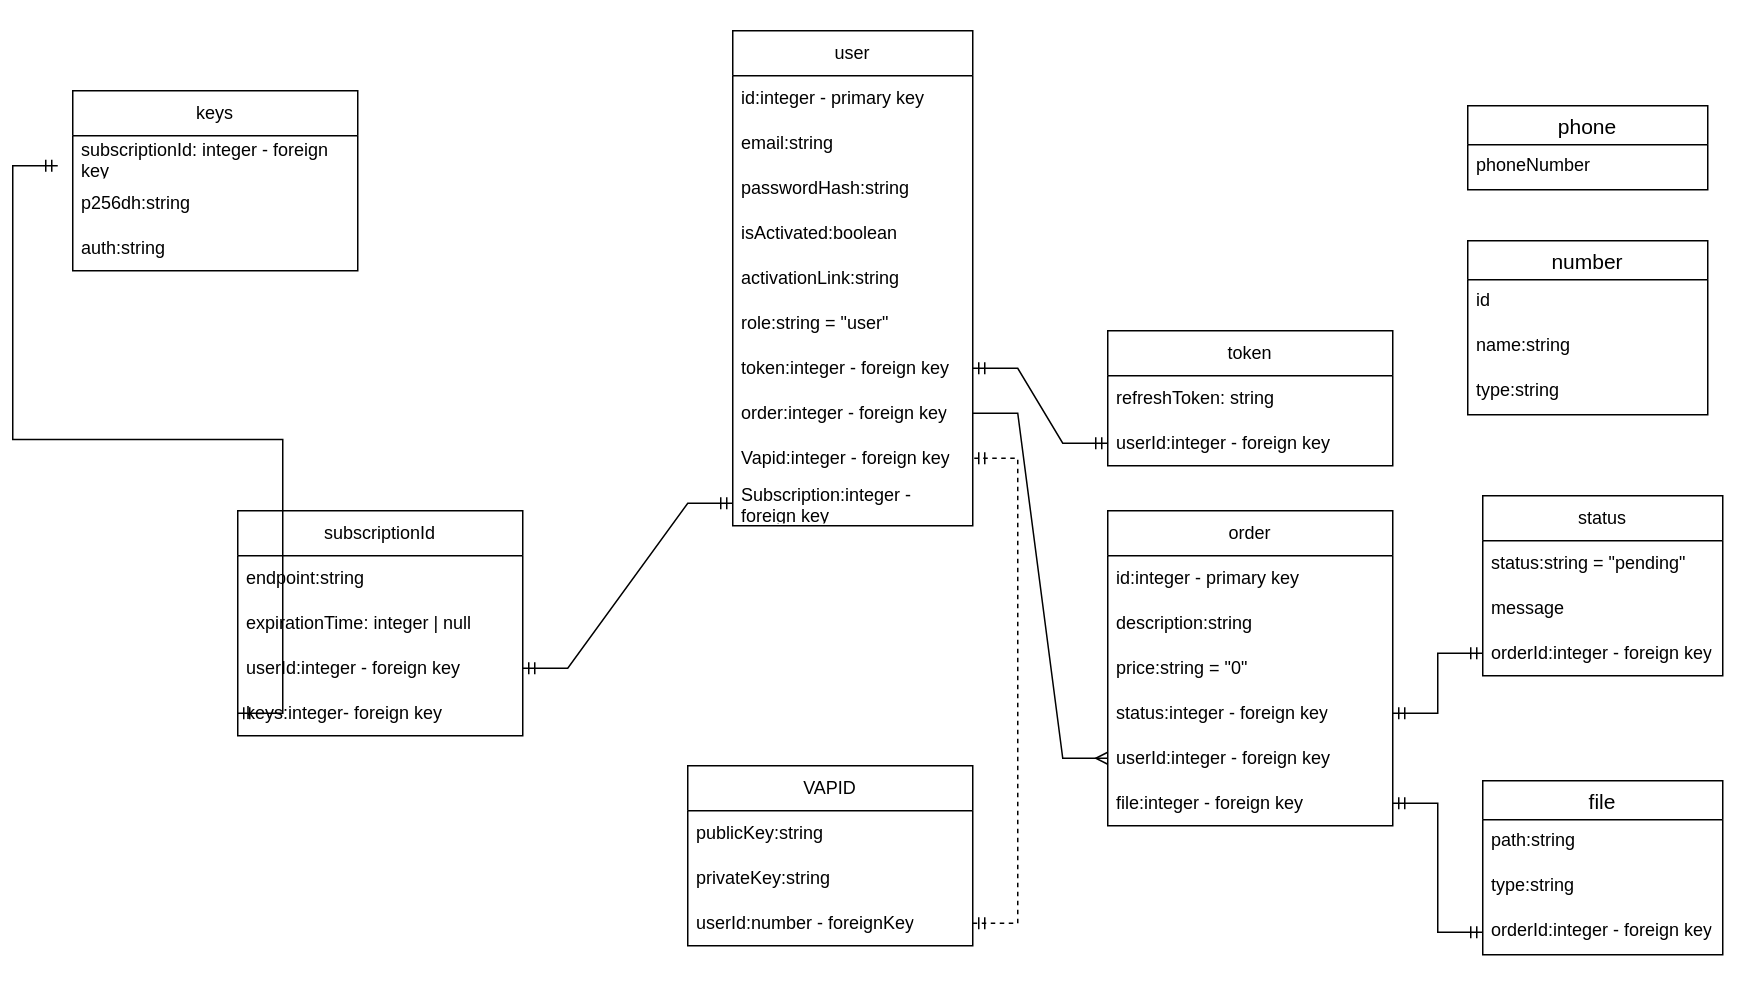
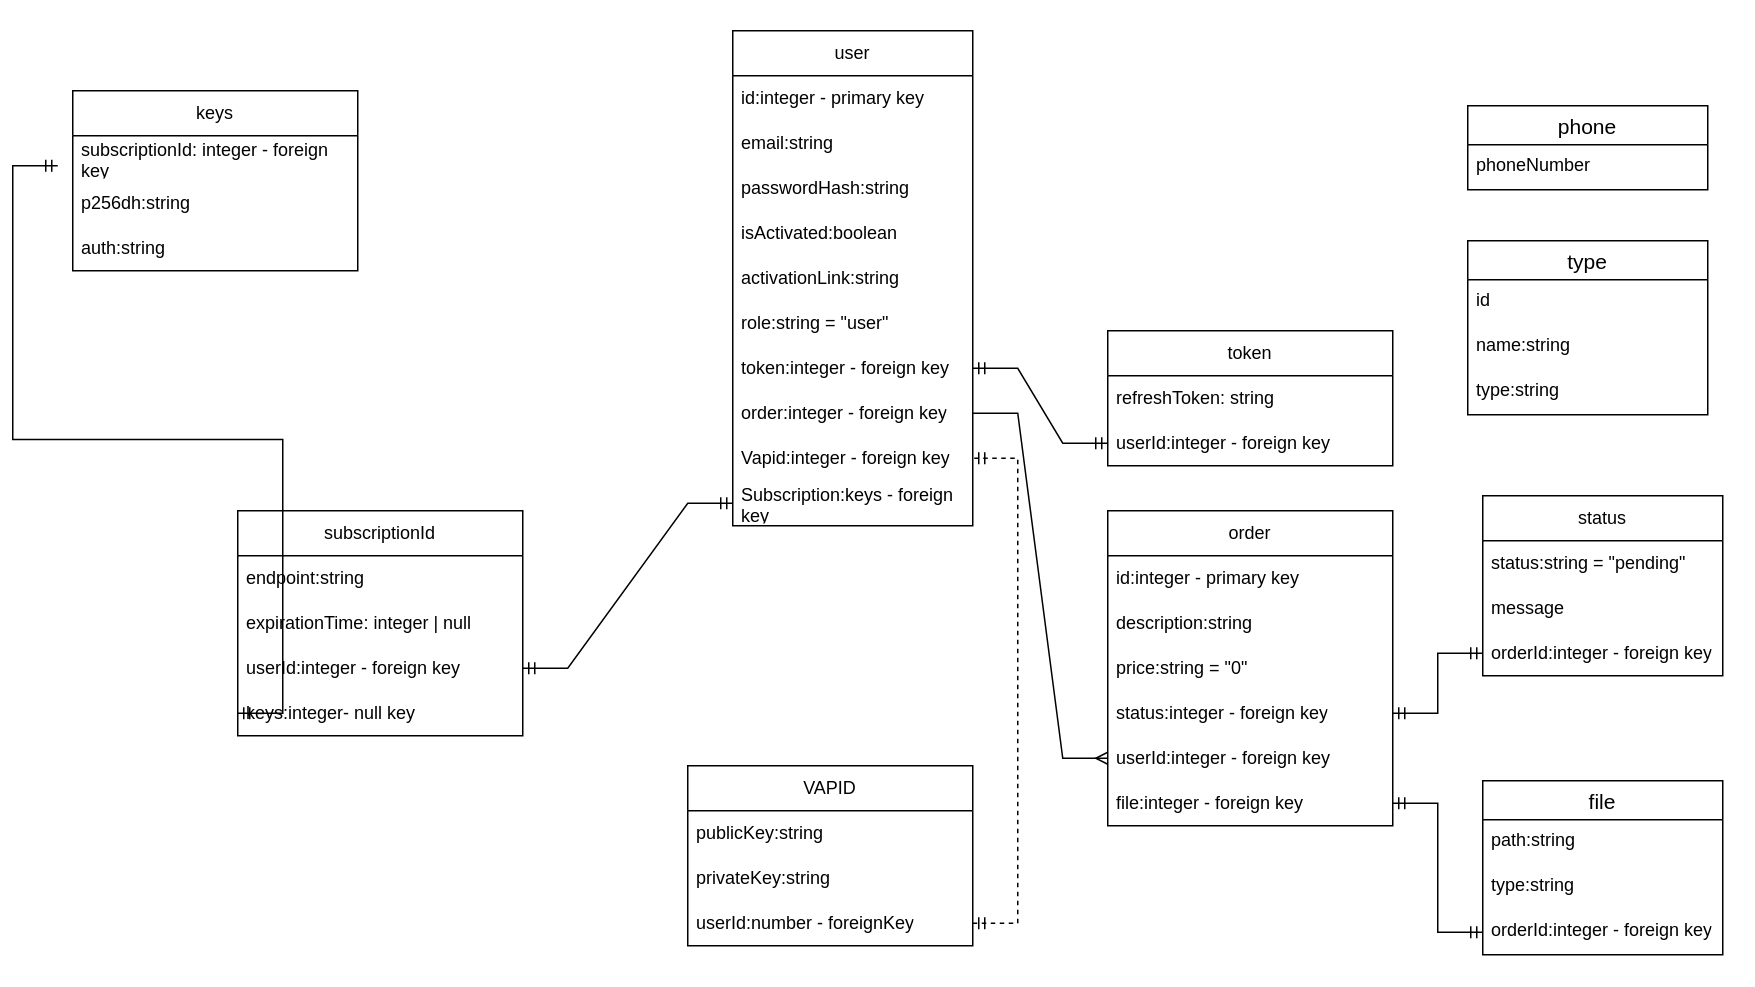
  <mxCell id="0" />
  <mxCell id="1" parent="0" />
  <mxCell id="2" value="user" style="swimlane;fontStyle=0;childLayout=stackLayout;horizontal=1;startSize=30;horizontalStack=0;resizeParent=1;resizeParentMax=0;resizeLast=0;collapsible=1;marginBottom=0;whiteSpace=wrap;html=1;" parent="1" vertex="1"><mxGeometry x="470" y="20" width="160" height="330" as="geometry" /></mxCell>
  <mxCell id="3" value="id:integer - primary key" style="text;strokeColor=none;fillColor=none;align=left;verticalAlign=middle;spacingLeft=4;spacingRight=4;overflow=hidden;points=[[0,0.5],[1,0.5]];portConstraint=eastwest;rotatable=0;whiteSpace=wrap;html=1;" parent="2" vertex="1"><mxGeometry y="30" width="160" height="30" as="geometry" /></mxCell>
  <mxCell id="4" value="email:string" style="text;strokeColor=none;fillColor=none;align=left;verticalAlign=middle;spacingLeft=4;spacingRight=4;overflow=hidden;points=[[0,0.5],[1,0.5]];portConstraint=eastwest;rotatable=0;whiteSpace=wrap;html=1;" parent="2" vertex="1"><mxGeometry y="60" width="160" height="30" as="geometry" /></mxCell>
  <mxCell id="5" value="passwordHash:string" style="text;strokeColor=none;fillColor=none;align=left;verticalAlign=middle;spacingLeft=4;spacingRight=4;overflow=hidden;points=[[0,0.5],[1,0.5]];portConstraint=eastwest;rotatable=0;whiteSpace=wrap;html=1;" parent="2" vertex="1"><mxGeometry y="90" width="160" height="30" as="geometry" /></mxCell>
  <mxCell id="6" value="isActivated:boolean" style="text;strokeColor=none;fillColor=none;align=left;verticalAlign=middle;spacingLeft=4;spacingRight=4;overflow=hidden;points=[[0,0.5],[1,0.5]];portConstraint=eastwest;rotatable=0;whiteSpace=wrap;html=1;" parent="2" vertex="1"><mxGeometry y="120" width="160" height="30" as="geometry" /></mxCell>
  <mxCell id="7" value="activationLink:string" style="text;strokeColor=none;fillColor=none;align=left;verticalAlign=middle;spacingLeft=4;spacingRight=4;overflow=hidden;points=[[0,0.5],[1,0.5]];portConstraint=eastwest;rotatable=0;whiteSpace=wrap;html=1;" parent="2" vertex="1"><mxGeometry y="150" width="160" height="30" as="geometry" /></mxCell>
  <mxCell id="8" value="role:string = &quot;user&quot;" style="text;strokeColor=none;fillColor=none;align=left;verticalAlign=middle;spacingLeft=4;spacingRight=4;overflow=hidden;points=[[0,0.5],[1,0.5]];portConstraint=eastwest;rotatable=0;whiteSpace=wrap;html=1;" parent="2" vertex="1"><mxGeometry y="180" width="160" height="30" as="geometry" /></mxCell>
  <mxCell id="9" value="token:integer - foreign key" style="text;strokeColor=none;fillColor=none;align=left;verticalAlign=middle;spacingLeft=4;spacingRight=4;overflow=hidden;points=[[0,0.5],[1,0.5]];portConstraint=eastwest;rotatable=0;whiteSpace=wrap;html=1;" parent="2" vertex="1"><mxGeometry y="210" width="160" height="30" as="geometry" /></mxCell>
  <mxCell id="10" value="order:integer - foreign key" style="text;strokeColor=none;fillColor=none;align=left;verticalAlign=middle;spacingLeft=4;spacingRight=4;overflow=hidden;points=[[0,0.5],[1,0.5]];portConstraint=eastwest;rotatable=0;whiteSpace=wrap;html=1;" parent="2" vertex="1"><mxGeometry y="240" width="160" height="30" as="geometry" /></mxCell>
  <mxCell id="11" value="Vapid:integer - foreign key" style="text;strokeColor=none;fillColor=none;align=left;verticalAlign=middle;spacingLeft=4;spacingRight=4;overflow=hidden;points=[[0,0.5],[1,0.5]];portConstraint=eastwest;rotatable=0;whiteSpace=wrap;html=1;" vertex="1" parent="2"><mxGeometry y="270" width="160" height="30" as="geometry" /></mxCell>
- <mxCell id="12" value="Subscription:integer - foreign key" style="text;strokeColor=none;fillColor=none;align=left;verticalAlign=middle;spacingLeft=4;spacingRight=4;overflow=hidden;points=[[0,0.5],[1,0.5]];portConstraint=eastwest;rotatable=0;whiteSpace=wrap;html=1;" vertex="1" parent="2"><mxGeometry y="300" width="160" height="30" as="geometry" /></mxCell>
+ <mxCell id="12" value="Subscription:keys - foreign key" style="text;strokeColor=none;fillColor=none;align=left;verticalAlign=middle;spacingLeft=4;spacingRight=4;overflow=hidden;points=[[0,0.5],[1,0.5]];portConstraint=eastwest;rotatable=0;whiteSpace=wrap;html=1;" vertex="1" parent="2"><mxGeometry y="300" width="160" height="30" as="geometry" /></mxCell>
  <mxCell id="13" value="token" style="swimlane;fontStyle=0;childLayout=stackLayout;horizontal=1;startSize=30;horizontalStack=0;resizeParent=1;resizeParentMax=0;resizeLast=0;collapsible=1;marginBottom=0;whiteSpace=wrap;html=1;" parent="1" vertex="1"><mxGeometry x="720" y="220" width="190" height="90" as="geometry" /></mxCell>
  <mxCell id="14" value="refreshToken: string" style="text;strokeColor=none;fillColor=none;align=left;verticalAlign=middle;spacingLeft=4;spacingRight=4;overflow=hidden;points=[[0,0.5],[1,0.5]];portConstraint=eastwest;rotatable=0;whiteSpace=wrap;html=1;" parent="13" vertex="1"><mxGeometry y="30" width="190" height="30" as="geometry" /></mxCell>
  <mxCell id="15" value="userId:integer - foreign key" style="text;strokeColor=none;fillColor=none;align=left;verticalAlign=middle;spacingLeft=4;spacingRight=4;overflow=hidden;points=[[0,0.5],[1,0.5]];portConstraint=eastwest;rotatable=0;whiteSpace=wrap;html=1;" parent="13" vertex="1"><mxGeometry y="60" width="190" height="30" as="geometry" /></mxCell>
  <mxCell id="16" value="" style="edgeStyle=entityRelationEdgeStyle;fontSize=12;html=1;endArrow=ERmandOne;startArrow=ERmandOne;rounded=0;exitX=1;exitY=0.5;exitDx=0;exitDy=0;entryX=0;entryY=0.5;entryDx=0;entryDy=0;" parent="1" source="9" target="15" edge="1"><mxGeometry width="100" height="100" relative="1" as="geometry"><mxPoint x="580" y="390" as="sourcePoint" /><mxPoint x="680" y="290" as="targetPoint" /></mxGeometry></mxCell>
  <mxCell id="17" value="order" style="swimlane;fontStyle=0;childLayout=stackLayout;horizontal=1;startSize=30;horizontalStack=0;resizeParent=1;resizeParentMax=0;resizeLast=0;collapsible=1;marginBottom=0;whiteSpace=wrap;html=1;" parent="1" vertex="1"><mxGeometry x="720" y="340" width="190" height="210" as="geometry" /></mxCell>
  <mxCell id="18" value="id:integer - primary key" style="text;strokeColor=none;fillColor=none;align=left;verticalAlign=middle;spacingLeft=4;spacingRight=4;overflow=hidden;points=[[0,0.5],[1,0.5]];portConstraint=eastwest;rotatable=0;whiteSpace=wrap;html=1;" parent="17" vertex="1"><mxGeometry y="30" width="190" height="30" as="geometry" /></mxCell>
  <mxCell id="19" value="description:string" style="text;strokeColor=none;fillColor=none;align=left;verticalAlign=middle;spacingLeft=4;spacingRight=4;overflow=hidden;points=[[0,0.5],[1,0.5]];portConstraint=eastwest;rotatable=0;whiteSpace=wrap;html=1;" parent="17" vertex="1"><mxGeometry y="60" width="190" height="30" as="geometry" /></mxCell>
  <mxCell id="20" value="price:string = &quot;0&quot;" style="text;strokeColor=none;fillColor=none;align=left;verticalAlign=middle;spacingLeft=4;spacingRight=4;overflow=hidden;points=[[0,0.5],[1,0.5]];portConstraint=eastwest;rotatable=0;whiteSpace=wrap;html=1;" parent="17" vertex="1"><mxGeometry y="90" width="190" height="30" as="geometry" /></mxCell>
  <mxCell id="21" value="status:integer - foreign key" style="text;strokeColor=none;fillColor=none;align=left;verticalAlign=middle;spacingLeft=4;spacingRight=4;overflow=hidden;points=[[0,0.5],[1,0.5]];portConstraint=eastwest;rotatable=0;whiteSpace=wrap;html=1;" parent="17" vertex="1"><mxGeometry y="120" width="190" height="30" as="geometry" /></mxCell>
  <mxCell id="22" value="userId:integer - foreign key" style="text;strokeColor=none;fillColor=none;align=left;verticalAlign=middle;spacingLeft=4;spacingRight=4;overflow=hidden;points=[[0,0.5],[1,0.5]];portConstraint=eastwest;rotatable=0;whiteSpace=wrap;html=1;" parent="17" vertex="1"><mxGeometry y="150" width="190" height="30" as="geometry" /></mxCell>
  <mxCell id="23" value="file:integer - foreign key" style="text;strokeColor=none;fillColor=none;align=left;verticalAlign=middle;spacingLeft=4;spacingRight=4;overflow=hidden;points=[[0,0.5],[1,0.5]];portConstraint=eastwest;rotatable=0;whiteSpace=wrap;html=1;" parent="17" vertex="1"><mxGeometry y="180" width="190" height="30" as="geometry" /></mxCell>
  <mxCell id="24" value="" style="edgeStyle=entityRelationEdgeStyle;fontSize=12;html=1;endArrow=ERmany;rounded=0;exitX=1;exitY=0.5;exitDx=0;exitDy=0;entryX=0;entryY=0.5;entryDx=0;entryDy=0;" parent="1" source="10" target="22" edge="1"><mxGeometry width="100" height="100" relative="1" as="geometry"><mxPoint x="340" y="440" as="sourcePoint" /><mxPoint x="740" y="460" as="targetPoint" /></mxGeometry></mxCell>
  <mxCell id="25" value="file" style="swimlane;fontStyle=0;childLayout=stackLayout;horizontal=1;startSize=26;horizontalStack=0;resizeParent=1;resizeParentMax=0;resizeLast=0;collapsible=1;marginBottom=0;align=center;fontSize=14;" parent="1" vertex="1"><mxGeometry x="970" y="520" width="160" height="116" as="geometry" /></mxCell>
  <mxCell id="26" value="path:string" style="text;strokeColor=none;fillColor=none;spacingLeft=4;spacingRight=4;overflow=hidden;rotatable=0;points=[[0,0.5],[1,0.5]];portConstraint=eastwest;fontSize=12;whiteSpace=wrap;html=1;" parent="25" vertex="1"><mxGeometry y="26" width="160" height="30" as="geometry" /></mxCell>
  <mxCell id="27" value="type:string" style="text;strokeColor=none;fillColor=none;spacingLeft=4;spacingRight=4;overflow=hidden;rotatable=0;points=[[0,0.5],[1,0.5]];portConstraint=eastwest;fontSize=12;whiteSpace=wrap;html=1;" parent="25" vertex="1"><mxGeometry y="56" width="160" height="30" as="geometry" /></mxCell>
  <mxCell id="28" value="orderId:integer - foreign key" style="text;strokeColor=none;fillColor=none;spacingLeft=4;spacingRight=4;overflow=hidden;rotatable=0;points=[[0,0.5],[1,0.5]];portConstraint=eastwest;fontSize=12;whiteSpace=wrap;html=1;" parent="25" vertex="1"><mxGeometry y="86" width="160" height="30" as="geometry" /></mxCell>
  <mxCell id="29" value="" style="edgeStyle=entityRelationEdgeStyle;fontSize=12;html=1;endArrow=ERmandOne;startArrow=ERmandOne;rounded=0;exitX=1;exitY=0.5;exitDx=0;exitDy=0;entryX=0;entryY=0.5;entryDx=0;entryDy=0;" parent="1" source="23" target="28" edge="1"><mxGeometry width="100" height="100" relative="1" as="geometry"><mxPoint x="940" y="550" as="sourcePoint" /><mxPoint x="1040" y="550" as="targetPoint" /></mxGeometry></mxCell>
- <mxCell id="30" value="number" style="swimlane;fontStyle=0;childLayout=stackLayout;horizontal=1;startSize=26;horizontalStack=0;resizeParent=1;resizeParentMax=0;resizeLast=0;collapsible=1;marginBottom=0;align=center;fontSize=14;" parent="1" vertex="1"><mxGeometry x="960" y="160" width="160" height="116" as="geometry" /></mxCell>
+ <mxCell id="30" value="type" style="swimlane;fontStyle=0;childLayout=stackLayout;horizontal=1;startSize=26;horizontalStack=0;resizeParent=1;resizeParentMax=0;resizeLast=0;collapsible=1;marginBottom=0;align=center;fontSize=14;" parent="1" vertex="1"><mxGeometry x="960" y="160" width="160" height="116" as="geometry" /></mxCell>
  <mxCell id="31" value="id" style="text;strokeColor=none;fillColor=none;spacingLeft=4;spacingRight=4;overflow=hidden;rotatable=0;points=[[0,0.5],[1,0.5]];portConstraint=eastwest;fontSize=12;whiteSpace=wrap;html=1;" parent="30" vertex="1"><mxGeometry y="26" width="160" height="30" as="geometry" /></mxCell>
  <mxCell id="32" value="name:string" style="text;strokeColor=none;fillColor=none;spacingLeft=4;spacingRight=4;overflow=hidden;rotatable=0;points=[[0,0.5],[1,0.5]];portConstraint=eastwest;fontSize=12;whiteSpace=wrap;html=1;" parent="30" vertex="1"><mxGeometry y="56" width="160" height="30" as="geometry" /></mxCell>
  <mxCell id="33" value="type:string" style="text;strokeColor=none;fillColor=none;spacingLeft=4;spacingRight=4;overflow=hidden;rotatable=0;points=[[0,0.5],[1,0.5]];portConstraint=eastwest;fontSize=12;whiteSpace=wrap;html=1;" parent="30" vertex="1"><mxGeometry y="86" width="160" height="30" as="geometry" /></mxCell>
  <mxCell id="34" value="phone" style="swimlane;fontStyle=0;childLayout=stackLayout;horizontal=1;startSize=26;horizontalStack=0;resizeParent=1;resizeParentMax=0;resizeLast=0;collapsible=1;marginBottom=0;align=center;fontSize=14;" parent="1" vertex="1"><mxGeometry x="960" y="70" width="160" height="56" as="geometry" /></mxCell>
  <mxCell id="35" value="phoneNumber" style="text;strokeColor=none;fillColor=none;spacingLeft=4;spacingRight=4;overflow=hidden;rotatable=0;points=[[0,0.5],[1,0.5]];portConstraint=eastwest;fontSize=12;whiteSpace=wrap;html=1;" parent="34" vertex="1"><mxGeometry y="26" width="160" height="30" as="geometry" /></mxCell>
  <mxCell id="36" value="status" style="swimlane;fontStyle=0;childLayout=stackLayout;horizontal=1;startSize=30;horizontalStack=0;resizeParent=1;resizeParentMax=0;resizeLast=0;collapsible=1;marginBottom=0;whiteSpace=wrap;html=1;" parent="1" vertex="1"><mxGeometry x="970" y="330" width="160" height="120" as="geometry" /></mxCell>
  <mxCell id="37" value="status:string = &quot;pending&quot;" style="text;strokeColor=none;fillColor=none;align=left;verticalAlign=middle;spacingLeft=4;spacingRight=4;overflow=hidden;points=[[0,0.5],[1,0.5]];portConstraint=eastwest;rotatable=0;whiteSpace=wrap;html=1;" parent="36" vertex="1"><mxGeometry y="30" width="160" height="30" as="geometry" /></mxCell>
  <mxCell id="38" value="message" style="text;strokeColor=none;fillColor=none;align=left;verticalAlign=middle;spacingLeft=4;spacingRight=4;overflow=hidden;points=[[0,0.5],[1,0.5]];portConstraint=eastwest;rotatable=0;whiteSpace=wrap;html=1;" parent="36" vertex="1"><mxGeometry y="60" width="160" height="30" as="geometry" /></mxCell>
  <mxCell id="39" value="orderId:integer - foreign key" style="text;strokeColor=none;fillColor=none;align=left;verticalAlign=middle;spacingLeft=4;spacingRight=4;overflow=hidden;points=[[0,0.5],[1,0.5]];portConstraint=eastwest;rotatable=0;whiteSpace=wrap;html=1;" parent="36" vertex="1"><mxGeometry y="90" width="160" height="30" as="geometry" /></mxCell>
  <mxCell id="40" value="" style="edgeStyle=entityRelationEdgeStyle;fontSize=12;html=1;endArrow=ERmandOne;startArrow=ERmandOne;rounded=0;exitX=0;exitY=0.5;exitDx=0;exitDy=0;entryX=1;entryY=0.5;entryDx=0;entryDy=0;" parent="1" source="39" target="21" edge="1"><mxGeometry width="100" height="100" relative="1" as="geometry"><mxPoint x="640" y="620" as="sourcePoint" /><mxPoint x="740" y="620" as="targetPoint" /></mxGeometry></mxCell>
  <mxCell id="41" value="VAPID" style="swimlane;fontStyle=0;childLayout=stackLayout;horizontal=1;startSize=30;horizontalStack=0;resizeParent=1;resizeParentMax=0;resizeLast=0;collapsible=1;marginBottom=0;whiteSpace=wrap;html=1;" vertex="1" parent="1"><mxGeometry x="440" y="510" width="190" height="120" as="geometry" /></mxCell>
  <mxCell id="42" value="publicKey:string" style="text;strokeColor=none;fillColor=none;align=left;verticalAlign=middle;spacingLeft=4;spacingRight=4;overflow=hidden;points=[[0,0.5],[1,0.5]];portConstraint=eastwest;rotatable=0;whiteSpace=wrap;html=1;" vertex="1" parent="41"><mxGeometry y="30" width="190" height="30" as="geometry" /></mxCell>
  <mxCell id="43" value="privateKey:string" style="text;strokeColor=none;fillColor=none;align=left;verticalAlign=middle;spacingLeft=4;spacingRight=4;overflow=hidden;points=[[0,0.5],[1,0.5]];portConstraint=eastwest;rotatable=0;whiteSpace=wrap;html=1;" vertex="1" parent="41"><mxGeometry y="60" width="190" height="30" as="geometry" /></mxCell>
  <mxCell id="44" value="userId:number - foreignKey" style="text;strokeColor=none;fillColor=none;align=left;verticalAlign=middle;spacingLeft=4;spacingRight=4;overflow=hidden;points=[[0,0.5],[1,0.5]];portConstraint=eastwest;rotatable=0;whiteSpace=wrap;html=1;" vertex="1" parent="41"><mxGeometry y="90" width="190" height="30" as="geometry" /></mxCell>
  <mxCell id="45" value="" style="edgeStyle=entityRelationEdgeStyle;fontSize=12;html=1;endArrow=ERmandOne;startArrow=ERmandOne;rounded=0;dashed=1;" edge="1" parent="1" source="44" target="11"><mxGeometry width="100" height="100" relative="1" as="geometry"><mxPoint x="610" y="550" as="sourcePoint" /><mxPoint x="700" y="600" as="targetPoint" /></mxGeometry></mxCell>
  <mxCell id="46" value="subscriptionId" style="swimlane;fontStyle=0;childLayout=stackLayout;horizontal=1;startSize=30;horizontalStack=0;resizeParent=1;resizeParentMax=0;resizeLast=0;collapsible=1;marginBottom=0;whiteSpace=wrap;html=1;" vertex="1" parent="1"><mxGeometry x="140" y="340" width="190" height="150" as="geometry" /></mxCell>
  <mxCell id="47" value="endpoint:string" style="text;strokeColor=none;fillColor=none;align=left;verticalAlign=middle;spacingLeft=4;spacingRight=4;overflow=hidden;points=[[0,0.5],[1,0.5]];portConstraint=eastwest;rotatable=0;whiteSpace=wrap;html=1;" vertex="1" parent="46"><mxGeometry y="30" width="190" height="30" as="geometry" /></mxCell>
  <mxCell id="48" value="expirationTime: integer | null" style="text;strokeColor=none;fillColor=none;align=left;verticalAlign=middle;spacingLeft=4;spacingRight=4;overflow=hidden;points=[[0,0.5],[1,0.5]];portConstraint=eastwest;rotatable=0;whiteSpace=wrap;html=1;" vertex="1" parent="46"><mxGeometry y="60" width="190" height="30" as="geometry" /></mxCell>
  <mxCell id="49" value="userId:integer - foreign key" style="text;strokeColor=none;fillColor=none;align=left;verticalAlign=middle;spacingLeft=4;spacingRight=4;overflow=hidden;points=[[0,0.5],[1,0.5]];portConstraint=eastwest;rotatable=0;whiteSpace=wrap;html=1;" vertex="1" parent="46"><mxGeometry y="90" width="190" height="30" as="geometry" /></mxCell>
- <mxCell id="50" value="keys:integer- foreign key" style="text;strokeColor=none;fillColor=none;align=left;verticalAlign=middle;spacingLeft=4;spacingRight=4;overflow=hidden;points=[[0,0.5],[1,0.5]];portConstraint=eastwest;rotatable=0;whiteSpace=wrap;html=1;" vertex="1" parent="46"><mxGeometry y="120" width="190" height="30" as="geometry" /></mxCell>
+ <mxCell id="50" value="keys:integer- null key" style="text;strokeColor=none;fillColor=none;align=left;verticalAlign=middle;spacingLeft=4;spacingRight=4;overflow=hidden;points=[[0,0.5],[1,0.5]];portConstraint=eastwest;rotatable=0;whiteSpace=wrap;html=1;" vertex="1" parent="46"><mxGeometry y="120" width="190" height="30" as="geometry" /></mxCell>
  <mxCell id="51" value="" style="edgeStyle=entityRelationEdgeStyle;fontSize=12;html=1;endArrow=ERmandOne;startArrow=ERmandOne;rounded=0;exitX=1;exitY=0.5;exitDx=0;exitDy=0;entryX=0;entryY=0.5;entryDx=0;entryDy=0;" edge="1" parent="1" source="49" target="12"><mxGeometry width="100" height="100" relative="1" as="geometry"><mxPoint x="400" y="330" as="sourcePoint" /><mxPoint x="440" y="280" as="targetPoint" /><Array as="points"><mxPoint x="460" y="365" /></Array></mxGeometry></mxCell>
  <mxCell id="52" value="keys" style="swimlane;fontStyle=0;childLayout=stackLayout;horizontal=1;startSize=30;horizontalStack=0;resizeParent=1;resizeParentMax=0;resizeLast=0;collapsible=1;marginBottom=0;whiteSpace=wrap;html=1;" vertex="1" parent="1"><mxGeometry x="30" y="60" width="190" height="120" as="geometry" /></mxCell>
  <mxCell id="53" value="subscriptionId: integer - foreign key" style="text;strokeColor=none;fillColor=none;align=left;verticalAlign=middle;spacingLeft=4;spacingRight=4;overflow=hidden;points=[[0,0.5],[1,0.5]];portConstraint=eastwest;rotatable=0;whiteSpace=wrap;html=1;" vertex="1" parent="52"><mxGeometry y="30" width="190" height="30" as="geometry" /></mxCell>
  <mxCell id="54" value="p256dh:string" style="text;strokeColor=none;fillColor=none;align=left;verticalAlign=middle;spacingLeft=4;spacingRight=4;overflow=hidden;points=[[0,0.5],[1,0.5]];portConstraint=eastwest;rotatable=0;whiteSpace=wrap;html=1;" vertex="1" parent="52"><mxGeometry y="60" width="190" height="30" as="geometry" /></mxCell>
  <mxCell id="55" value="auth:string" style="text;strokeColor=none;fillColor=none;align=left;verticalAlign=middle;spacingLeft=4;spacingRight=4;overflow=hidden;points=[[0,0.5],[1,0.5]];portConstraint=eastwest;rotatable=0;whiteSpace=wrap;html=1;" vertex="1" parent="52"><mxGeometry y="90" width="190" height="30" as="geometry" /></mxCell>
  <mxCell id="56" value="" style="edgeStyle=entityRelationEdgeStyle;fontSize=12;html=1;endArrow=ERmandOne;startArrow=ERmandOne;rounded=0;exitX=0;exitY=0.5;exitDx=0;exitDy=0;" edge="1" parent="1" source="50"><mxGeometry width="100" height="100" relative="1" as="geometry"><mxPoint x="150" y="110" as="sourcePoint" /><mxPoint x="20" y="110" as="targetPoint" /><Array as="points"><mxPoint x="210" y="140" /><mxPoint x="70" y="360" /><mxPoint x="170" y="240" /></Array></mxGeometry></mxCell>
